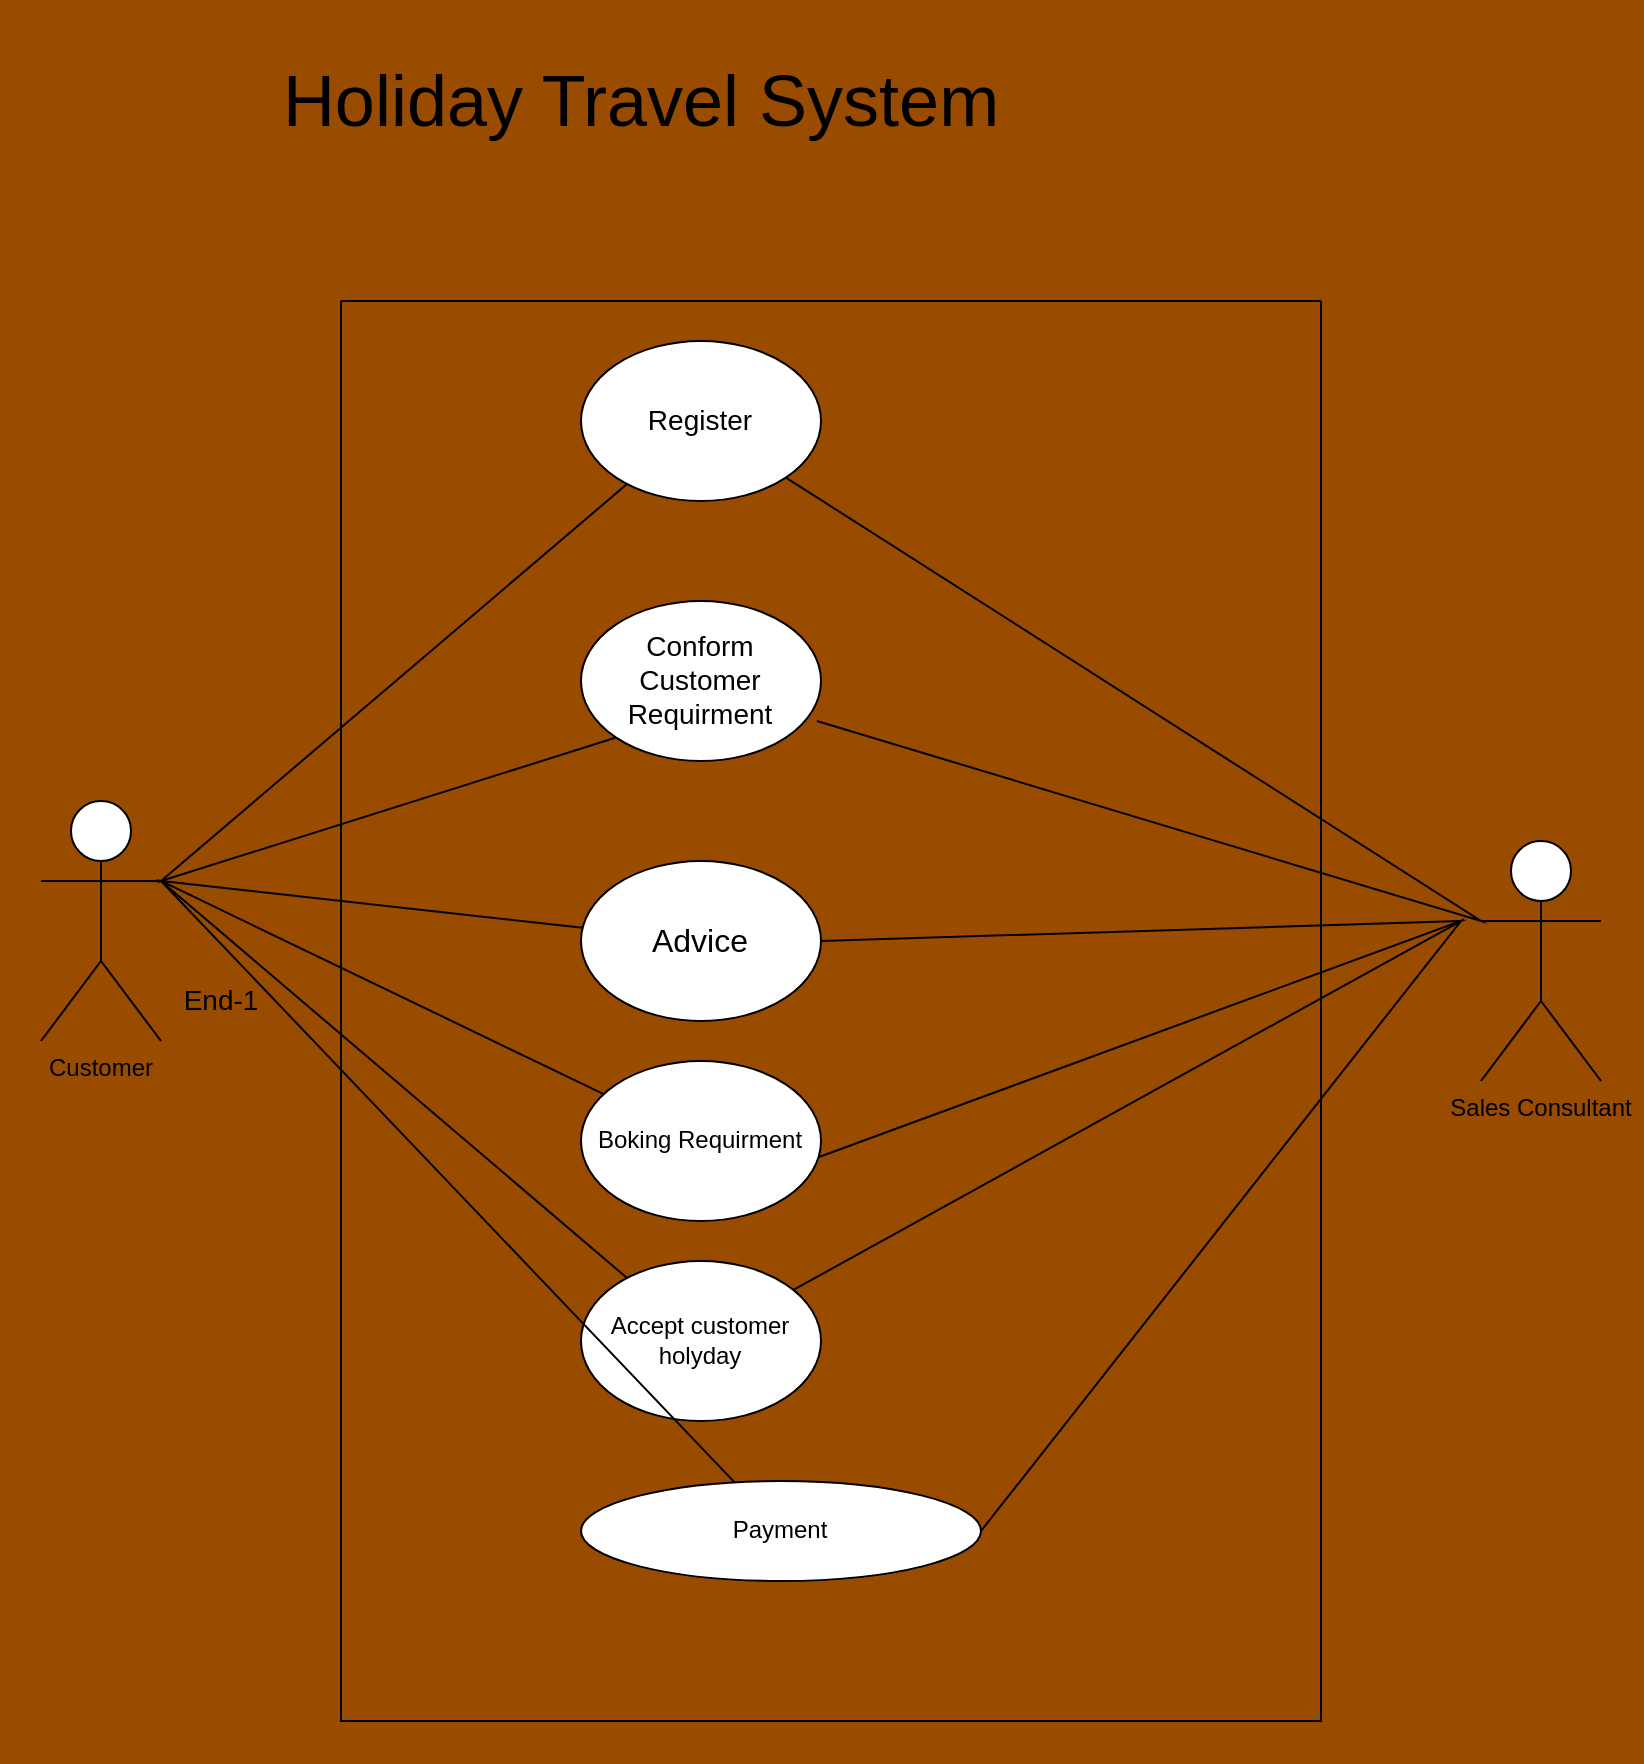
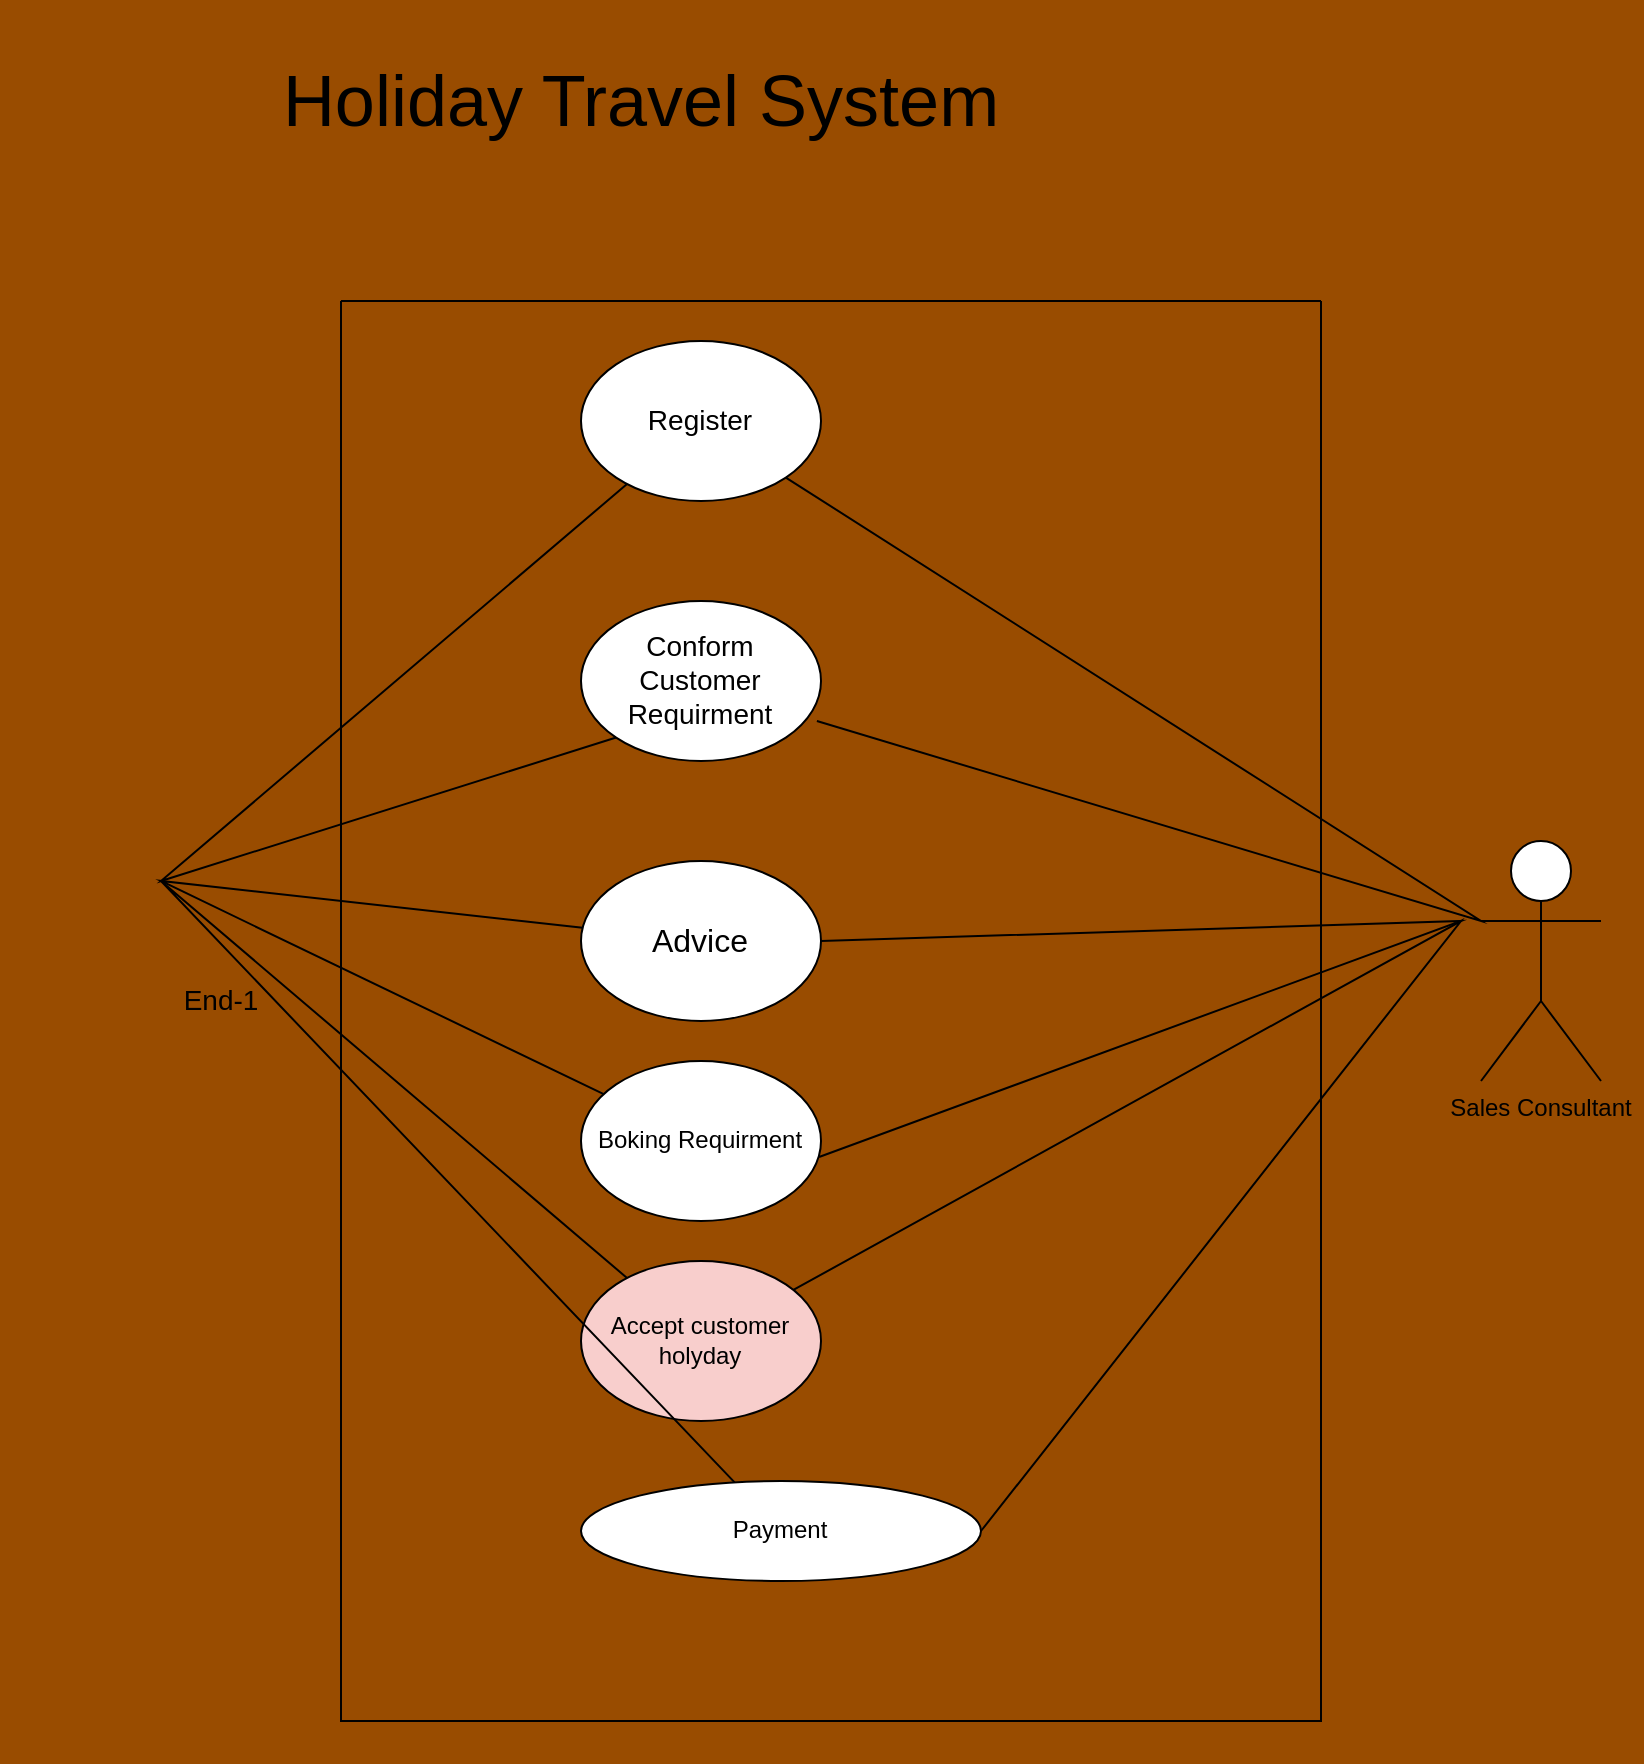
  <mxCell id="0" />
  <mxCell id="1" parent="0" />
  <mxCell id="2" value="" style="swimlane;startSize=0;" vertex="1" parent="1"><mxGeometry x="170" y="150" width="490" height="710" as="geometry" /></mxCell>
  <mxCell id="3" value="&lt;font style=&quot;font-size: 14px;&quot;&gt;Register&lt;/font&gt;" style="ellipse;whiteSpace=wrap;html=1;" vertex="1" parent="2"><mxGeometry x="120" y="20" width="120" height="80" as="geometry" /></mxCell>
  <mxCell id="4" value="&lt;font style=&quot;font-size: 14px;&quot;&gt;Conform Customer Requirment&lt;/font&gt;" style="ellipse;whiteSpace=wrap;html=1;" vertex="1" parent="2"><mxGeometry x="120" y="150" width="120" height="80" as="geometry" /></mxCell>
- <mxCell id="5" value="Accept customer holyday" style="ellipse;whiteSpace=wrap;html=1;" vertex="1" parent="2"><mxGeometry x="120" y="480" width="120" height="80" as="geometry" /></mxCell>
+ <mxCell id="5" value="Accept customer holyday" style="ellipse;whiteSpace=wrap;html=1;fillColor=#f8cecc;" vertex="1" parent="2"><mxGeometry x="120" y="480" width="120" height="80" as="geometry" /></mxCell>
  <mxCell id="6" value="Boking Requirment" style="ellipse;whiteSpace=wrap;html=1;" vertex="1" parent="2"><mxGeometry x="120" y="380" width="120" height="80" as="geometry" /></mxCell>
  <mxCell id="7" value="&lt;font size=&quot;3&quot;&gt;Advice&lt;/font&gt;" style="ellipse;whiteSpace=wrap;html=1;" vertex="1" parent="2"><mxGeometry x="120" y="280" width="120" height="80" as="geometry" /></mxCell>
  <mxCell id="8" value="" style="endArrow=none;html=1;rounded=0;exitX=0;exitY=1;exitDx=0;exitDy=0;" edge="1" parent="2" source="4" target="3"><mxGeometry width="50" height="50" relative="1" as="geometry"><mxPoint y="300" as="sourcePoint" /><mxPoint x="50" y="250" as="targetPoint" /><Array as="points"><mxPoint x="-90" y="290" /></Array></mxGeometry></mxCell>
  <mxCell id="9" value="" style="endArrow=none;html=1;rounded=0;fontSize=14;" edge="1" parent="2" source="7" target="6"><mxGeometry width="50" height="50" relative="1" as="geometry"><mxPoint y="280" as="sourcePoint" /><mxPoint x="50" y="230" as="targetPoint" /><Array as="points"><mxPoint x="-90" y="290" /></Array></mxGeometry></mxCell>
  <mxCell id="10" value="Payment" style="ellipse;whiteSpace=wrap;html=1;" vertex="1" parent="2"><mxGeometry x="120" y="590" width="200" height="50" as="geometry" /></mxCell>
  <mxCell id="11" value="" style="endArrow=none;html=1;rounded=0;fontSize=14;" edge="1" parent="2" source="10" target="5"><mxGeometry width="50" height="50" relative="1" as="geometry"><mxPoint y="480" as="sourcePoint" /><mxPoint x="50" y="430" as="targetPoint" /><Array as="points"><mxPoint x="-90" y="290" /></Array></mxGeometry></mxCell>
  <mxCell id="12" value="" style="endArrow=none;html=1;rounded=0;fontSize=14;entryX=1;entryY=1;entryDx=0;entryDy=0;exitX=0.983;exitY=0.75;exitDx=0;exitDy=0;exitPerimeter=0;" edge="1" parent="2" source="4" target="3"><mxGeometry width="50" height="50" relative="1" as="geometry"><mxPoint x="390" y="390" as="sourcePoint" /><mxPoint x="440" y="340" as="targetPoint" /><Array as="points"><mxPoint x="570" y="310" /></Array></mxGeometry></mxCell>
  <mxCell id="13" value="" style="endArrow=none;html=1;rounded=0;fontSize=14;entryX=1;entryY=0.5;entryDx=0;entryDy=0;exitX=0.992;exitY=0.6;exitDx=0;exitDy=0;exitPerimeter=0;" edge="1" parent="2" source="6" target="7"><mxGeometry width="50" height="50" relative="1" as="geometry"><mxPoint x="390" y="390" as="sourcePoint" /><mxPoint x="440" y="340" as="targetPoint" /><Array as="points"><mxPoint x="560" y="310" /></Array></mxGeometry></mxCell>
  <mxCell id="14" value="" style="endArrow=none;html=1;rounded=0;fontSize=14;exitX=1;exitY=0.5;exitDx=0;exitDy=0;" edge="1" parent="2" source="10" target="5"><mxGeometry width="50" height="50" relative="1" as="geometry"><mxPoint x="249.04" y="438" as="sourcePoint" /><mxPoint x="250" y="330" as="targetPoint" /><Array as="points"><mxPoint x="560" y="310" /></Array></mxGeometry></mxCell>
- <mxCell id="15" value="Customer" style="shape=umlActor;verticalLabelPosition=bottom;verticalAlign=top;html=1;outlineConnect=0;" vertex="1" parent="1"><mxGeometry x="20" y="400" width="60" height="120" as="geometry" /></mxCell>
  <mxCell id="16" value="Sales Consultant" style="shape=umlActor;verticalLabelPosition=bottom;verticalAlign=top;html=1;outlineConnect=0;" vertex="1" parent="1"><mxGeometry x="740" y="420" width="60" height="120" as="geometry" /></mxCell>
  <mxCell id="17" value="End-1" style="text;html=1;align=center;verticalAlign=middle;resizable=0;points=[];autosize=1;strokeColor=none;fillColor=none;fontSize=14;" vertex="1" parent="1"><mxGeometry x="80" y="485" width="60" height="30" as="geometry" /></mxCell>
  <mxCell id="18" value="&lt;font style=&quot;font-size: 36px;&quot;&gt;Holiday Travel System&lt;/font&gt;" style="text;html=1;align=center;verticalAlign=middle;resizable=0;points=[];autosize=1;strokeColor=none;fillColor=none;fontSize=14;" vertex="1" parent="1"><mxGeometry x="130" y="20" width="380" height="60" as="geometry" /></mxCell>
